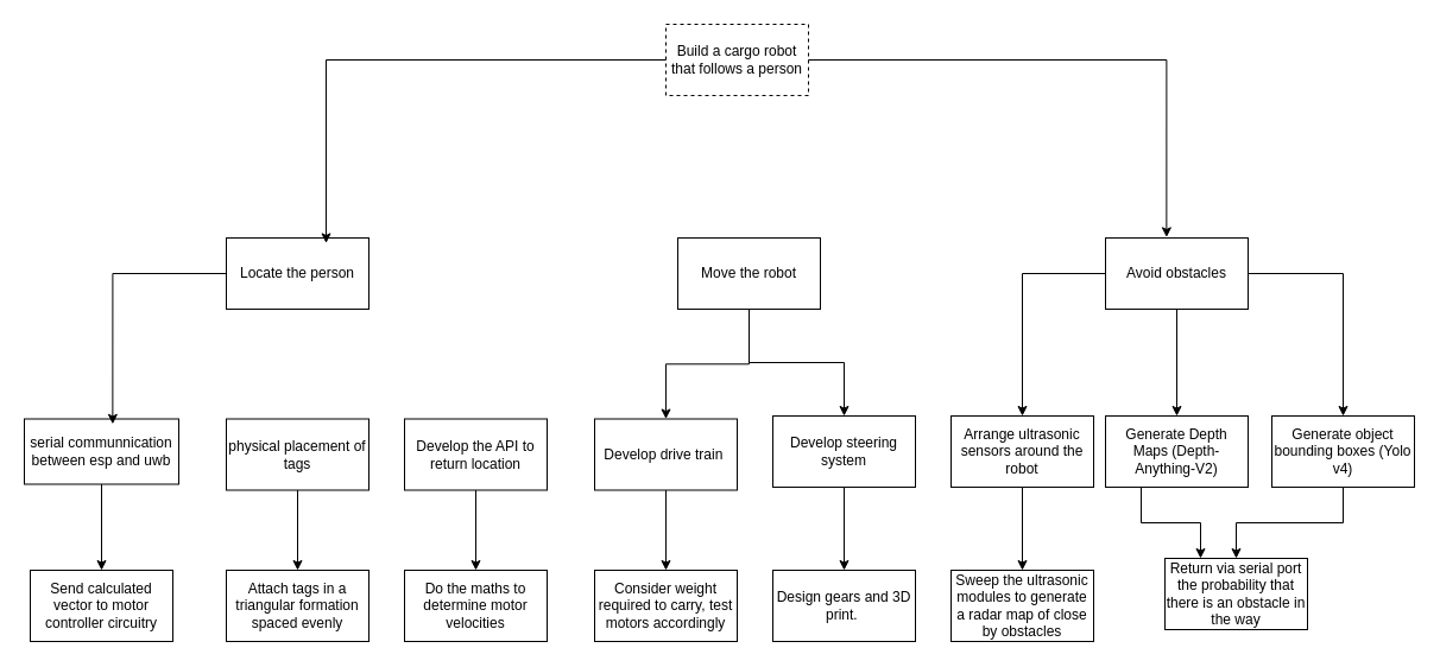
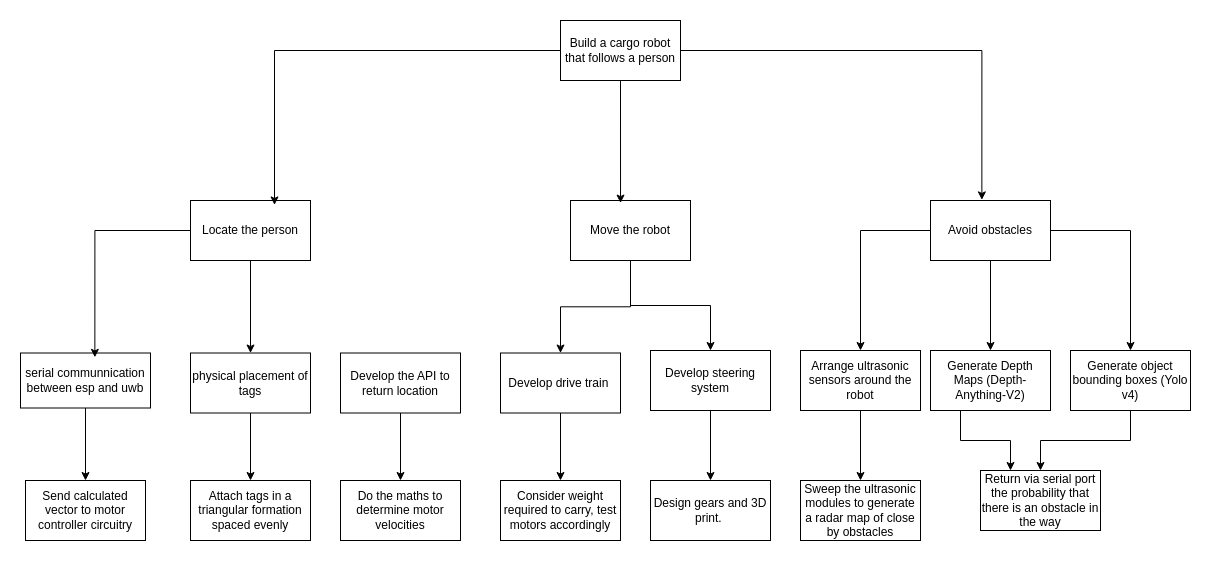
  <mxCell id="0" />
  <mxCell id="1" parent="0" />
- <mxCell id="2" value="Build a cargo robot that follows a person" style="rounded=0;whiteSpace=wrap;html=1;dashed=1;" vertex="1" parent="1"><mxGeometry x="560" y="20" width="120" height="60" as="geometry" /></mxCell>
+ <mxCell id="2" value="Build a cargo robot that follows a person" style="rounded=0;whiteSpace=wrap;html=1;" vertex="1" parent="1"><mxGeometry x="560" y="20" width="120" height="60" as="geometry" /></mxCell>
+ <mxCell id="3" style="edgeStyle=orthogonalEdgeStyle;rounded=0;orthogonalLoop=1;jettySize=auto;html=1;entryX=0.5;entryY=0;entryDx=0;entryDy=0;" edge="1" parent="1" source="4" target="15"><mxGeometry relative="1" as="geometry" /></mxCell>
  <mxCell id="4" value="Locate the person" style="rounded=0;whiteSpace=wrap;html=1;" vertex="1" parent="1"><mxGeometry x="190" y="200" width="120" height="60" as="geometry" /></mxCell>
  <mxCell id="5" value="" style="edgeStyle=orthogonalEdgeStyle;rounded=0;orthogonalLoop=1;jettySize=auto;html=1;" edge="1" parent="1" source="7" target="26"><mxGeometry relative="1" as="geometry" /></mxCell>
  <mxCell id="6" style="edgeStyle=orthogonalEdgeStyle;rounded=0;orthogonalLoop=1;jettySize=auto;html=1;entryX=0.5;entryY=0;entryDx=0;entryDy=0;" edge="1" parent="1" source="7" target="28"><mxGeometry relative="1" as="geometry" /></mxCell>
  <mxCell id="7" value="Move the robot" style="rounded=0;whiteSpace=wrap;html=1;" vertex="1" parent="1"><mxGeometry x="570" y="200" width="120" height="60" as="geometry" /></mxCell>
  <mxCell id="8" value="" style="edgeStyle=orthogonalEdgeStyle;rounded=0;orthogonalLoop=1;jettySize=auto;html=1;" edge="1" parent="1" source="11" target="22"><mxGeometry relative="1" as="geometry" /></mxCell>
  <mxCell id="9" style="edgeStyle=orthogonalEdgeStyle;rounded=0;orthogonalLoop=1;jettySize=auto;html=1;entryX=0.5;entryY=0;entryDx=0;entryDy=0;" edge="1" parent="1" source="11" target="24"><mxGeometry relative="1" as="geometry" /></mxCell>
  <mxCell id="10" style="edgeStyle=orthogonalEdgeStyle;rounded=0;orthogonalLoop=1;jettySize=auto;html=1;exitX=0;exitY=0.5;exitDx=0;exitDy=0;entryX=0.5;entryY=0;entryDx=0;entryDy=0;" edge="1" parent="1" source="11" target="19"><mxGeometry relative="1" as="geometry" /></mxCell>
  <mxCell id="11" value="Avoid obstacles" style="rounded=0;whiteSpace=wrap;html=1;" vertex="1" parent="1"><mxGeometry x="930" y="200" width="120" height="60" as="geometry" /></mxCell>
  <mxCell id="12" value="" style="edgeStyle=orthogonalEdgeStyle;rounded=0;orthogonalLoop=1;jettySize=auto;html=1;" edge="1" parent="1" source="13" target="33"><mxGeometry relative="1" as="geometry" /></mxCell>
  <mxCell id="13" value="serial communnication between esp and uwb" style="rounded=0;whiteSpace=wrap;html=1;" vertex="1" parent="1"><mxGeometry x="20" y="352.5" width="130" height="55" as="geometry" /></mxCell>
  <mxCell id="14" value="" style="edgeStyle=orthogonalEdgeStyle;rounded=0;orthogonalLoop=1;jettySize=auto;html=1;" edge="1" parent="1" source="15" target="32"><mxGeometry relative="1" as="geometry" /></mxCell>
  <mxCell id="15" value="physical placement of tags" style="whiteSpace=wrap;html=1;rounded=0;" vertex="1" parent="1"><mxGeometry x="190" y="352.5" width="120" height="60" as="geometry" /></mxCell>
  <mxCell id="16" value="" style="edgeStyle=orthogonalEdgeStyle;rounded=0;orthogonalLoop=1;jettySize=auto;html=1;" edge="1" parent="1" source="17" target="34"><mxGeometry relative="1" as="geometry" /></mxCell>
  <mxCell id="17" value="Develop the API to return location" style="whiteSpace=wrap;html=1;rounded=0;" vertex="1" parent="1"><mxGeometry x="340" y="352.5" width="120" height="60" as="geometry" /></mxCell>
  <mxCell id="18" value="" style="edgeStyle=orthogonalEdgeStyle;rounded=0;orthogonalLoop=1;jettySize=auto;html=1;" edge="1" parent="1" source="19" target="20"><mxGeometry relative="1" as="geometry" /></mxCell>
  <mxCell id="19" value="Arrange ultrasonic sensors around the robot" style="whiteSpace=wrap;html=1;rounded=0;" vertex="1" parent="1"><mxGeometry x="800" y="350" width="120" height="60" as="geometry" /></mxCell>
  <mxCell id="20" value="Sweep the ultrasonic modules to generate a radar map of close by obstacles" style="whiteSpace=wrap;html=1;rounded=0;" vertex="1" parent="1"><mxGeometry x="800" y="480" width="120" height="60" as="geometry" /></mxCell>
  <mxCell id="21" style="edgeStyle=orthogonalEdgeStyle;rounded=0;orthogonalLoop=1;jettySize=auto;html=1;exitX=0.25;exitY=1;exitDx=0;exitDy=0;entryX=0.25;entryY=0;entryDx=0;entryDy=0;" edge="1" parent="1" source="22" target="39"><mxGeometry relative="1" as="geometry" /></mxCell>
  <mxCell id="22" value="Generate Depth Maps (Depth-Anything-V2)" style="whiteSpace=wrap;html=1;rounded=0;" vertex="1" parent="1"><mxGeometry x="930" y="350" width="120" height="60" as="geometry" /></mxCell>
  <mxCell id="23" style="edgeStyle=orthogonalEdgeStyle;rounded=0;orthogonalLoop=1;jettySize=auto;html=1;exitX=0.5;exitY=1;exitDx=0;exitDy=0;" edge="1" parent="1" source="24" target="39"><mxGeometry relative="1" as="geometry" /></mxCell>
  <mxCell id="24" value="Generate object bounding boxes (Yolo v4)" style="rounded=0;whiteSpace=wrap;html=1;" vertex="1" parent="1"><mxGeometry x="1070" y="350" width="120" height="60" as="geometry" /></mxCell>
  <mxCell id="25" value="" style="edgeStyle=orthogonalEdgeStyle;rounded=0;orthogonalLoop=1;jettySize=auto;html=1;" edge="1" parent="1" source="26" target="30"><mxGeometry relative="1" as="geometry" /></mxCell>
  <mxCell id="26" value="Develop drive train&amp;nbsp;" style="whiteSpace=wrap;html=1;rounded=0;" vertex="1" parent="1"><mxGeometry x="500" y="352.5" width="120" height="60" as="geometry" /></mxCell>
  <mxCell id="27" value="" style="edgeStyle=orthogonalEdgeStyle;rounded=0;orthogonalLoop=1;jettySize=auto;html=1;" edge="1" parent="1" source="28" target="31"><mxGeometry relative="1" as="geometry" /></mxCell>
  <mxCell id="28" value="Develop steering system" style="whiteSpace=wrap;html=1;rounded=0;" vertex="1" parent="1"><mxGeometry x="650" y="350" width="120" height="60" as="geometry" /></mxCell>
  <mxCell id="29" style="edgeStyle=orthogonalEdgeStyle;rounded=0;orthogonalLoop=1;jettySize=auto;html=1;exitX=0.5;exitY=1;exitDx=0;exitDy=0;" edge="1" parent="1" source="4" target="4"><mxGeometry relative="1" as="geometry" /></mxCell>
  <mxCell id="30" value="Consider weight required to carry, test motors accordingly" style="whiteSpace=wrap;html=1;rounded=0;" vertex="1" parent="1"><mxGeometry x="500" y="480" width="120" height="60" as="geometry" /></mxCell>
  <mxCell id="31" value="Design gears and 3D print.&amp;nbsp;" style="whiteSpace=wrap;html=1;rounded=0;" vertex="1" parent="1"><mxGeometry x="650" y="480" width="120" height="60" as="geometry" /></mxCell>
  <mxCell id="32" value="Attach tags in a triangular formation spaced evenly" style="whiteSpace=wrap;html=1;rounded=0;" vertex="1" parent="1"><mxGeometry x="190" y="480" width="120" height="60" as="geometry" /></mxCell>
  <mxCell id="33" value="Send calculated vector to motor controller circuitry" style="whiteSpace=wrap;html=1;rounded=0;" vertex="1" parent="1"><mxGeometry x="25" y="480" width="120" height="60" as="geometry" /></mxCell>
  <mxCell id="34" value="Do the maths to determine motor velocities" style="whiteSpace=wrap;html=1;rounded=0;" vertex="1" parent="1"><mxGeometry x="340" y="480" width="120" height="60" as="geometry" /></mxCell>
  <mxCell id="35" style="edgeStyle=orthogonalEdgeStyle;rounded=0;orthogonalLoop=1;jettySize=auto;html=1;entryX=0.572;entryY=0.079;entryDx=0;entryDy=0;entryPerimeter=0;" edge="1" parent="1" source="4" target="13"><mxGeometry relative="1" as="geometry" /></mxCell>
+ <mxCell id="36" style="edgeStyle=orthogonalEdgeStyle;rounded=0;orthogonalLoop=1;jettySize=auto;html=1;exitX=0.5;exitY=1;exitDx=0;exitDy=0;entryX=0.417;entryY=0.043;entryDx=0;entryDy=0;entryPerimeter=0;" edge="1" parent="1" source="2" target="7"><mxGeometry relative="1" as="geometry" /></mxCell>
  <mxCell id="37" style="edgeStyle=orthogonalEdgeStyle;rounded=0;orthogonalLoop=1;jettySize=auto;html=1;entryX=0.7;entryY=0.074;entryDx=0;entryDy=0;entryPerimeter=0;" edge="1" parent="1" source="2" target="4"><mxGeometry relative="1" as="geometry" /></mxCell>
  <mxCell id="38" style="edgeStyle=orthogonalEdgeStyle;rounded=0;orthogonalLoop=1;jettySize=auto;html=1;exitX=1;exitY=0.5;exitDx=0;exitDy=0;entryX=0.428;entryY=-0.01;entryDx=0;entryDy=0;entryPerimeter=0;" edge="1" parent="1" source="2" target="11"><mxGeometry relative="1" as="geometry" /></mxCell>
  <mxCell id="39" value="Return via serial port the probability that there is an obstacle in the way" style="rounded=0;whiteSpace=wrap;html=1;" vertex="1" parent="1"><mxGeometry x="980" y="470" width="120" height="60" as="geometry" /></mxCell>
